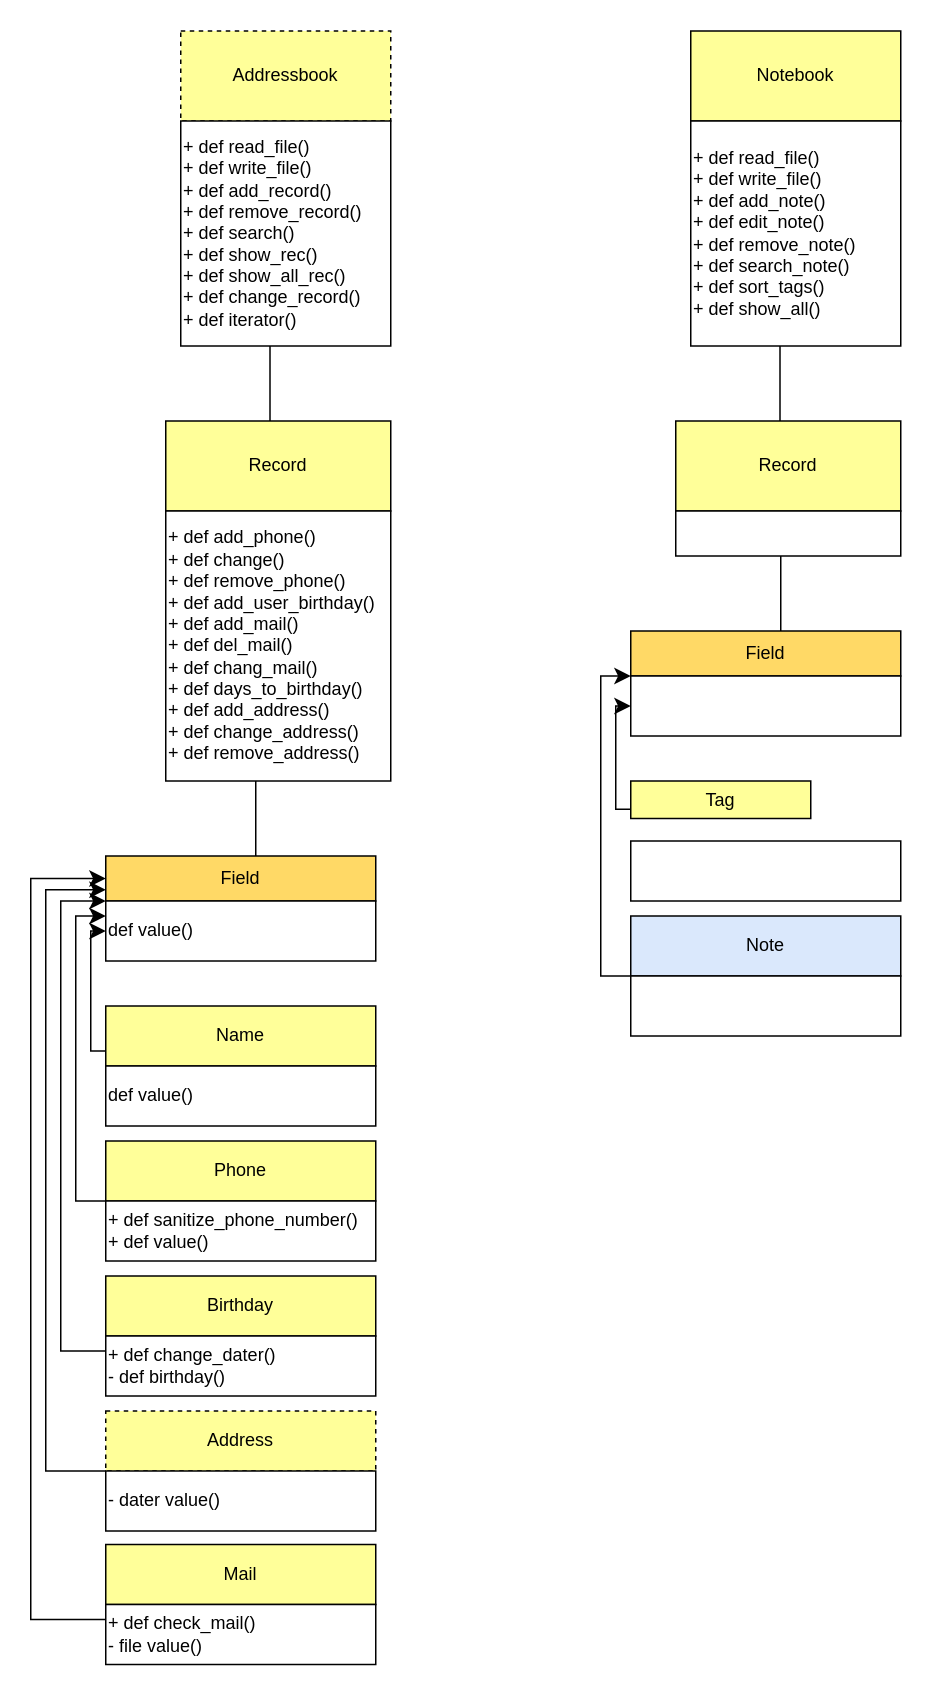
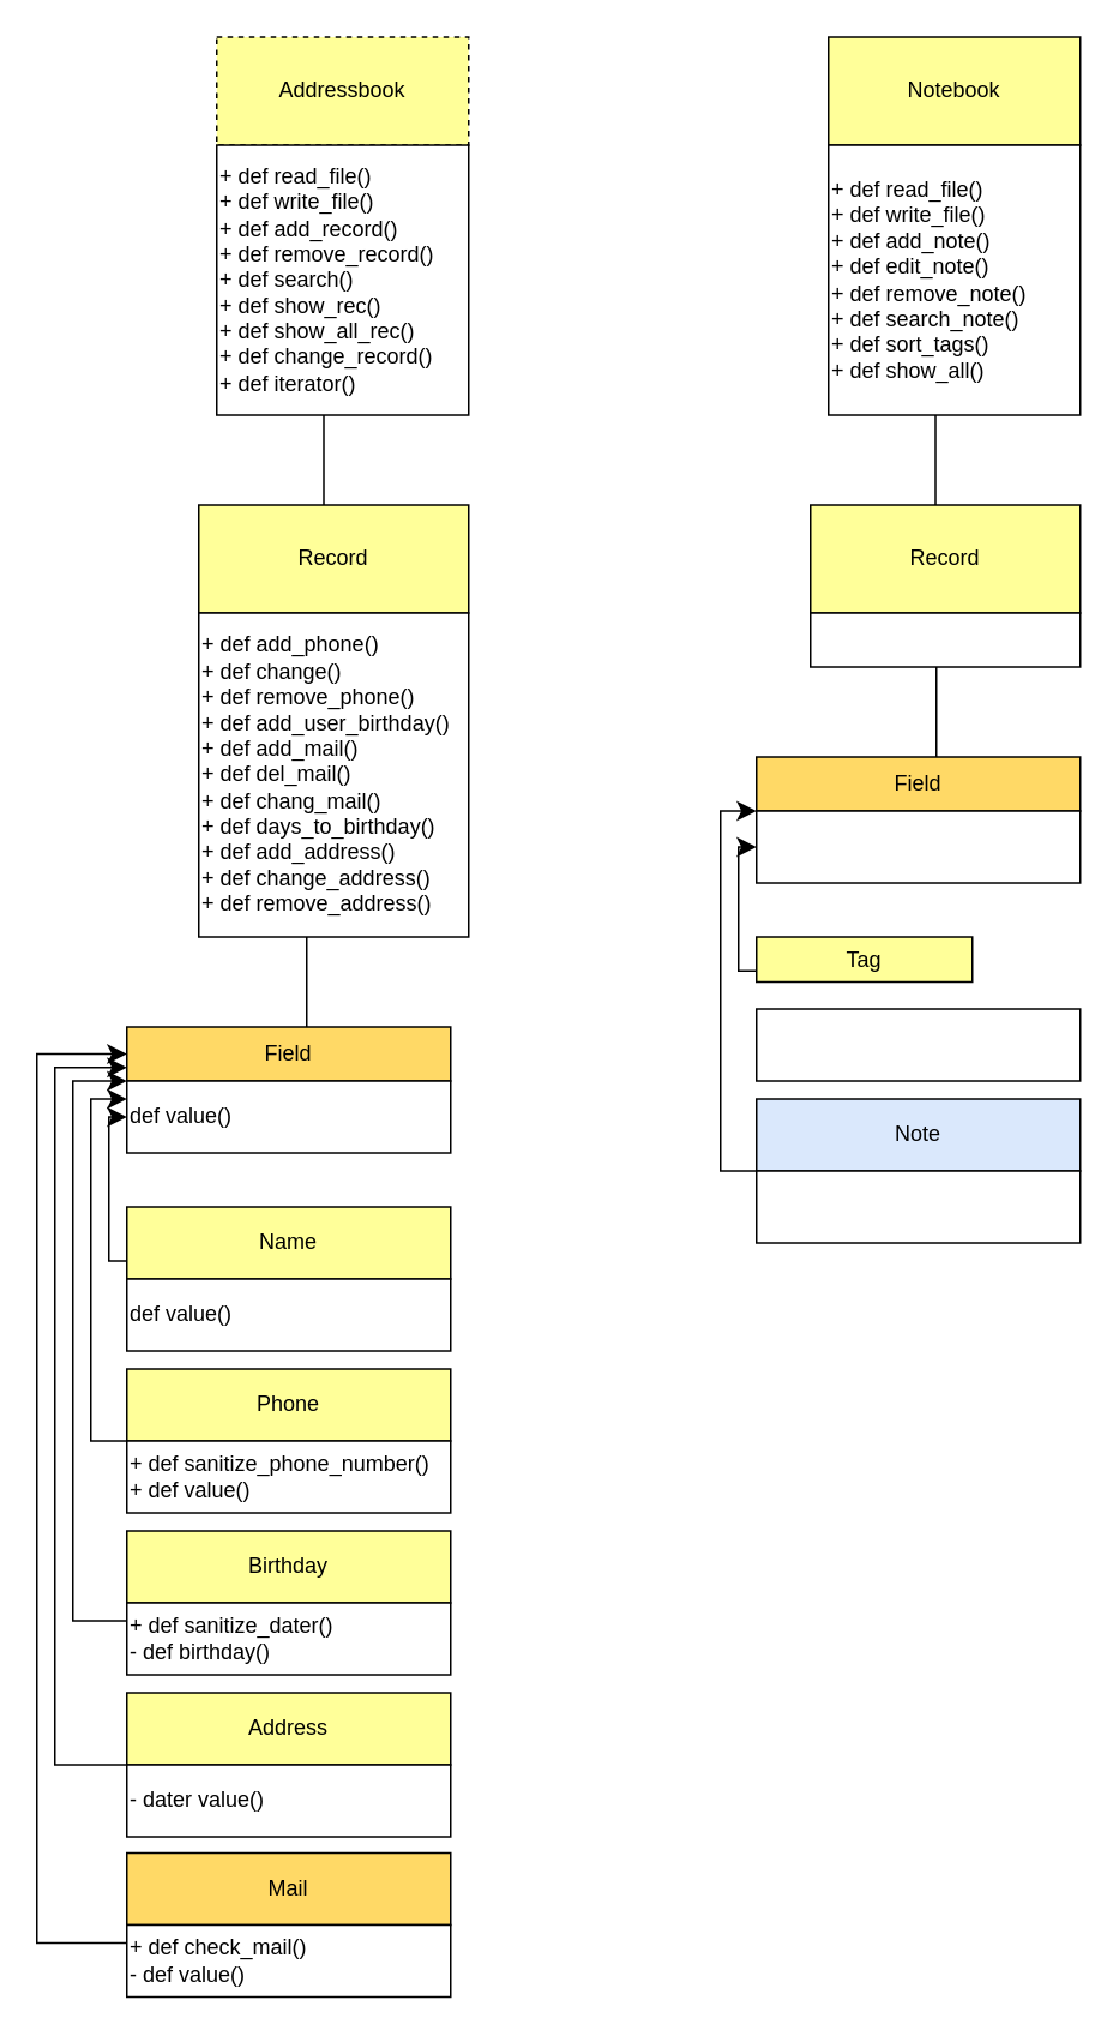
  <mxCell id="0" />
  <mxCell id="1" parent="0" />
  <mxCell id="2" value="Addressbook" style="rounded=0;whiteSpace=wrap;html=1;fillColor=#FFFF99;dashed=1;" vertex="1" parent="1"><mxGeometry x="120" y="20" width="140" height="60" as="geometry" /></mxCell>
  <mxCell id="3" value="+ def read_file()&lt;br&gt;+ def write_file()&lt;br&gt;+ def add_record()&lt;br&gt;+ def remove_record()&lt;br&gt;+ def search()&lt;br&gt;+ def show_rec()&lt;br&gt;+ def show_all_rec()&lt;br&gt;+ def change_record()&lt;br&gt;+ def iterator()" style="rounded=0;whiteSpace=wrap;html=1;align=left;" vertex="1" parent="1"><mxGeometry x="120" y="80" width="140" height="150" as="geometry" /></mxCell>
  <mxCell id="4" value="Field" style="rounded=0;whiteSpace=wrap;html=1;fillColor=#FFD966;" vertex="1" parent="1"><mxGeometry x="70" y="570" width="180" height="30" as="geometry" /></mxCell>
  <mxCell id="5" value="def value()" style="rounded=0;whiteSpace=wrap;html=1;align=left;" vertex="1" parent="1"><mxGeometry x="70" y="600" width="180" height="40" as="geometry" /></mxCell>
  <mxCell id="6" value="Name" style="whiteSpace=wrap;html=1;align=center;rounded=0;fillColor=#FFFF99;" vertex="1" parent="1"><mxGeometry x="70" y="670" width="180" height="40" as="geometry" /></mxCell>
  <mxCell id="7" value="def value()" style="rounded=0;whiteSpace=wrap;html=1;align=left;" vertex="1" parent="1"><mxGeometry x="70" y="710" width="180" height="40" as="geometry" /></mxCell>
  <mxCell id="8" value="Phone" style="whiteSpace=wrap;html=1;align=center;rounded=0;fillColor=#FFFF99;" vertex="1" parent="1"><mxGeometry x="70" y="760" width="180" height="40" as="geometry" /></mxCell>
  <mxCell id="9" value="+ def sanitize_phone_number()&lt;br&gt;+ def value()" style="rounded=0;whiteSpace=wrap;html=1;align=left;" vertex="1" parent="1"><mxGeometry x="70" y="800" width="180" height="40" as="geometry" /></mxCell>
  <mxCell id="10" value="" style="endArrow=none;html=1;rounded=0;strokeColor=default;" edge="1" parent="1"><mxGeometry width="50" height="50" relative="1" as="geometry"><mxPoint x="179.5" y="280" as="sourcePoint" /><mxPoint x="179.5" y="230" as="targetPoint" /></mxGeometry></mxCell>
  <mxCell id="11" value="Record" style="rounded=0;whiteSpace=wrap;html=1;fillColor=#FFFF99;" vertex="1" parent="1"><mxGeometry x="110" y="280" width="150" height="60" as="geometry" /></mxCell>
  <mxCell id="12" value="+ def add_phone()&lt;br&gt;+ def change()&lt;br&gt;+ def remove_phone()&lt;br&gt;+ def add_user_birthday()&lt;br&gt;+ def add_mail()&lt;br&gt;+ def del_mail()&lt;br&gt;+ def chang_mail()&lt;br&gt;+ def days_to_birthday()&lt;br&gt;+ def add_address()&lt;br&gt;+ def change_address()&lt;br&gt;+ def remove_address()" style="rounded=0;whiteSpace=wrap;html=1;align=left;" vertex="1" parent="1"><mxGeometry x="110" y="340" width="150" height="180" as="geometry" /></mxCell>
  <mxCell id="13" value="Birthday" style="whiteSpace=wrap;html=1;align=center;rounded=0;fillColor=#FFFF99;" vertex="1" parent="1"><mxGeometry x="70" y="850" width="180" height="40" as="geometry" /></mxCell>
- <mxCell id="14" value="+ def change_dater()&lt;br&gt;- def birthday()" style="rounded=0;whiteSpace=wrap;html=1;align=left;" vertex="1" parent="1"><mxGeometry x="70" y="890" width="180" height="40" as="geometry" /></mxCell>
- <mxCell id="15" value="Address" style="whiteSpace=wrap;html=1;align=center;rounded=0;fillColor=#FFFF99;dashed=1;" vertex="1" parent="1"><mxGeometry x="70" y="940" width="180" height="40" as="geometry" /></mxCell>
+ <mxCell id="14" value="+ def sanitize_dater()&lt;br&gt;- def birthday()" style="rounded=0;whiteSpace=wrap;html=1;align=left;" vertex="1" parent="1"><mxGeometry x="70" y="890" width="180" height="40" as="geometry" /></mxCell>
+ <mxCell id="15" value="Address" style="whiteSpace=wrap;html=1;align=center;rounded=0;fillColor=#FFFF99;" vertex="1" parent="1"><mxGeometry x="70" y="940" width="180" height="40" as="geometry" /></mxCell>
  <mxCell id="16" value="- dater value()" style="rounded=0;whiteSpace=wrap;html=1;align=left;" vertex="1" parent="1"><mxGeometry x="70" y="980" width="180" height="40" as="geometry" /></mxCell>
- <mxCell id="17" value="Mail" style="whiteSpace=wrap;html=1;align=center;rounded=0;fillColor=#FFFF99;" vertex="1" parent="1"><mxGeometry x="70" y="1029" width="180" height="40" as="geometry" /></mxCell>
- <mxCell id="18" value="+ def check_mail()&lt;br&gt;- file value()" style="rounded=0;whiteSpace=wrap;html=1;align=left;" vertex="1" parent="1"><mxGeometry x="70" y="1069" width="180" height="40" as="geometry" /></mxCell>
+ <mxCell id="17" value="Mail" style="whiteSpace=wrap;html=1;align=center;rounded=0;fillColor=#ffd966;" vertex="1" parent="1"><mxGeometry x="70" y="1029" width="180" height="40" as="geometry" /></mxCell>
+ <mxCell id="18" value="+ def check_mail()&lt;br&gt;- def value()" style="rounded=0;whiteSpace=wrap;html=1;align=left;" vertex="1" parent="1"><mxGeometry x="70" y="1069" width="180" height="40" as="geometry" /></mxCell>
  <mxCell id="19" value="" style="edgeStyle=elbowEdgeStyle;elbow=horizontal;endArrow=classic;html=1;curved=0;rounded=0;endSize=8;startSize=8;strokeColor=default;exitX=0;exitY=0.75;exitDx=0;exitDy=0;" edge="1" parent="1" source="6"><mxGeometry width="50" height="50" relative="1" as="geometry"><mxPoint x="60" y="700" as="sourcePoint" /><mxPoint x="70" y="620" as="targetPoint" /><Array as="points"><mxPoint x="60" y="660" /></Array></mxGeometry></mxCell>
  <mxCell id="20" value="" style="edgeStyle=elbowEdgeStyle;elbow=horizontal;endArrow=classic;html=1;curved=0;rounded=0;endSize=8;startSize=8;strokeColor=default;exitX=0;exitY=0;exitDx=0;exitDy=0;entryX=0;entryY=0.25;entryDx=0;entryDy=0;" edge="1" parent="1" source="9" target="5"><mxGeometry width="50" height="50" relative="1" as="geometry"><mxPoint x="60" y="800" as="sourcePoint" /><mxPoint x="60" y="720" as="targetPoint" /><Array as="points"><mxPoint x="50" y="760" /></Array></mxGeometry></mxCell>
  <mxCell id="21" value="" style="edgeStyle=elbowEdgeStyle;elbow=horizontal;endArrow=classic;html=1;curved=0;rounded=0;endSize=8;startSize=8;strokeColor=default;exitX=0;exitY=0.25;exitDx=0;exitDy=0;entryX=0;entryY=0;entryDx=0;entryDy=0;" edge="1" parent="1" source="14" target="5"><mxGeometry width="50" height="50" relative="1" as="geometry"><mxPoint x="50" y="900" as="sourcePoint" /><mxPoint x="60" y="710" as="targetPoint" /><Array as="points"><mxPoint x="40" y="860" /></Array></mxGeometry></mxCell>
  <mxCell id="22" value="" style="edgeStyle=elbowEdgeStyle;elbow=horizontal;endArrow=classic;html=1;curved=0;rounded=0;endSize=8;startSize=8;strokeColor=default;exitX=0;exitY=0;exitDx=0;exitDy=0;entryX=0;entryY=0.75;entryDx=0;entryDy=0;" edge="1" parent="1" source="16" target="4"><mxGeometry width="50" height="50" relative="1" as="geometry"><mxPoint x="60" y="980" as="sourcePoint" /><mxPoint x="60" y="680" as="targetPoint" /><Array as="points"><mxPoint x="30" y="940" /></Array></mxGeometry></mxCell>
  <mxCell id="23" value="" style="edgeStyle=elbowEdgeStyle;elbow=horizontal;endArrow=classic;html=1;curved=0;rounded=0;endSize=8;startSize=8;strokeColor=default;exitX=0;exitY=0.25;exitDx=0;exitDy=0;entryX=0;entryY=0.5;entryDx=0;entryDy=0;" edge="1" parent="1" source="18" target="4"><mxGeometry width="50" height="50" relative="1" as="geometry"><mxPoint x="60" y="1077" as="sourcePoint" /><mxPoint x="60" y="690" as="targetPoint" /><Array as="points"><mxPoint x="20" y="1037" /></Array></mxGeometry></mxCell>
  <mxCell id="24" value="" style="endArrow=none;html=1;rounded=0;strokeColor=default;" edge="1" parent="1"><mxGeometry width="50" height="50" relative="1" as="geometry"><mxPoint x="170" y="570" as="sourcePoint" /><mxPoint x="170" y="520" as="targetPoint" /></mxGeometry></mxCell>
  <mxCell id="25" value="Notebook" style="rounded=0;whiteSpace=wrap;html=1;fillColor=#FFFF99;" vertex="1" parent="1"><mxGeometry x="460" y="20" width="140" height="60" as="geometry" /></mxCell>
  <mxCell id="26" value="+ def read_file()&lt;br&gt;+ def write_file()&lt;br&gt;+ def add_note()&lt;br&gt;+ def edit_note()&lt;br&gt;+ def remove_note()&lt;br&gt;+ def search_note()&lt;br&gt;+ def sort_tags()&lt;br&gt;+ def show_all()" style="rounded=0;whiteSpace=wrap;html=1;align=left;" vertex="1" parent="1"><mxGeometry x="460" y="80" width="140" height="150" as="geometry" /></mxCell>
  <mxCell id="27" value="Field" style="rounded=0;whiteSpace=wrap;html=1;fillColor=#FFD966;" vertex="1" parent="1"><mxGeometry x="420" y="420" width="180" height="30" as="geometry" /></mxCell>
  <mxCell id="28" value="" style="rounded=0;whiteSpace=wrap;html=1;align=left;" vertex="1" parent="1"><mxGeometry x="420" y="450" width="180" height="40" as="geometry" /></mxCell>
  <mxCell id="29" value="Tag" style="whiteSpace=wrap;html=1;align=center;rounded=0;fillColor=#FFFF99;" vertex="1" parent="1"><mxGeometry x="420" y="520" width="120" height="25" as="geometry" /></mxCell>
  <mxCell id="30" value="" style="rounded=0;whiteSpace=wrap;html=1;align=left;" vertex="1" parent="1"><mxGeometry x="420" y="560" width="180" height="40" as="geometry" /></mxCell>
  <mxCell id="31" value="Note" style="whiteSpace=wrap;html=1;align=center;rounded=0;fillColor=#dae8fc;" vertex="1" parent="1"><mxGeometry x="420" y="610" width="180" height="40" as="geometry" /></mxCell>
  <mxCell id="32" value="" style="rounded=0;whiteSpace=wrap;html=1;align=left;" vertex="1" parent="1"><mxGeometry x="420" y="650" width="180" height="40" as="geometry" /></mxCell>
  <mxCell id="33" value="" style="endArrow=none;html=1;rounded=0;strokeColor=default;" edge="1" parent="1"><mxGeometry width="50" height="50" relative="1" as="geometry"><mxPoint x="519.5" y="280" as="sourcePoint" /><mxPoint x="519.5" y="230" as="targetPoint" /></mxGeometry></mxCell>
  <mxCell id="34" value="Record" style="rounded=0;whiteSpace=wrap;html=1;fillColor=#FFFF99;" vertex="1" parent="1"><mxGeometry x="450" y="280" width="150" height="60" as="geometry" /></mxCell>
  <mxCell id="35" value="" style="rounded=0;whiteSpace=wrap;html=1;align=left;" vertex="1" parent="1"><mxGeometry x="450" y="340" width="150" height="30" as="geometry" /></mxCell>
  <mxCell id="36" value="" style="edgeStyle=elbowEdgeStyle;elbow=horizontal;endArrow=classic;html=1;curved=0;rounded=0;endSize=8;startSize=8;strokeColor=default;exitX=0;exitY=0.75;exitDx=0;exitDy=0;" edge="1" parent="1" source="29"><mxGeometry width="50" height="50" relative="1" as="geometry"><mxPoint x="410" y="550" as="sourcePoint" /><mxPoint x="420" y="470" as="targetPoint" /><Array as="points"><mxPoint x="410" y="510" /></Array></mxGeometry></mxCell>
  <mxCell id="37" value="" style="edgeStyle=elbowEdgeStyle;elbow=horizontal;endArrow=classic;html=1;curved=0;rounded=0;endSize=8;startSize=8;strokeColor=default;exitX=0;exitY=0;exitDx=0;exitDy=0;entryX=0;entryY=1;entryDx=0;entryDy=0;" edge="1" parent="1" source="32" target="27"><mxGeometry width="50" height="50" relative="1" as="geometry"><mxPoint x="410" y="650" as="sourcePoint" /><mxPoint x="410" y="570" as="targetPoint" /><Array as="points"><mxPoint x="400" y="610" /></Array></mxGeometry></mxCell>
  <mxCell id="38" value="" style="endArrow=none;html=1;rounded=0;strokeColor=default;" edge="1" parent="1"><mxGeometry width="50" height="50" relative="1" as="geometry"><mxPoint x="520" y="420" as="sourcePoint" /><mxPoint x="520" y="370" as="targetPoint" /></mxGeometry></mxCell>
